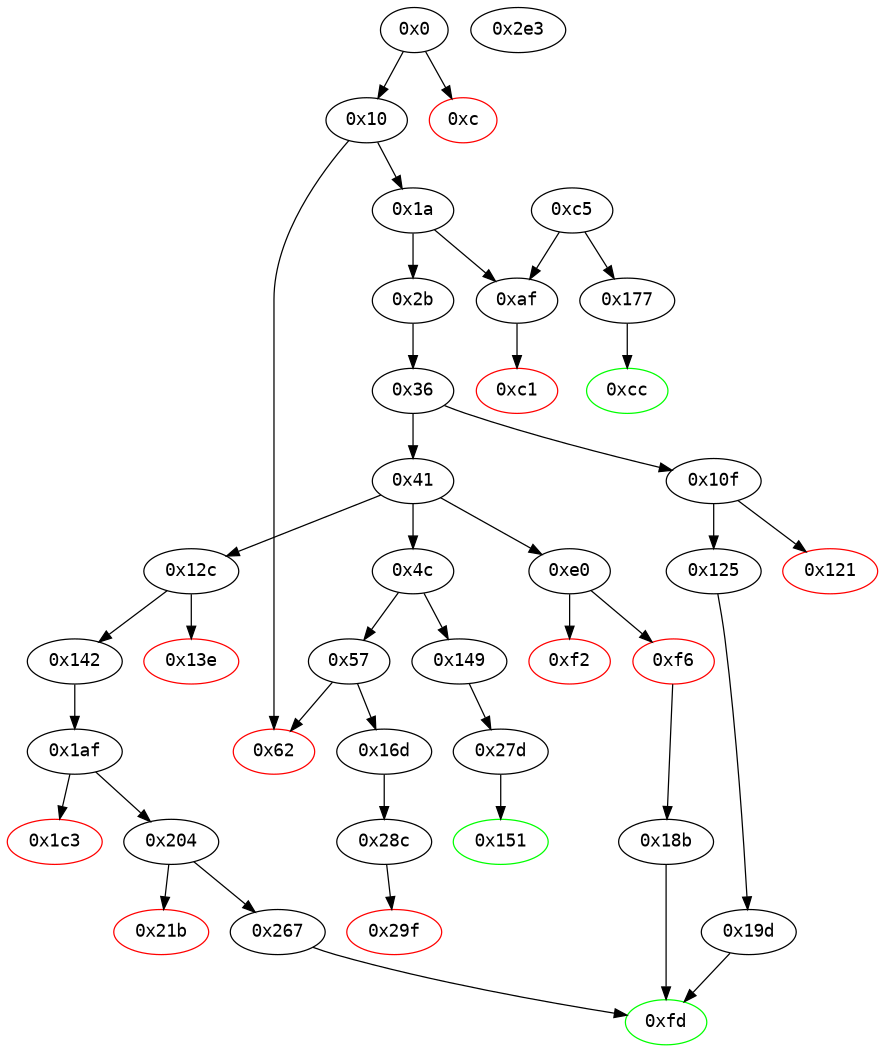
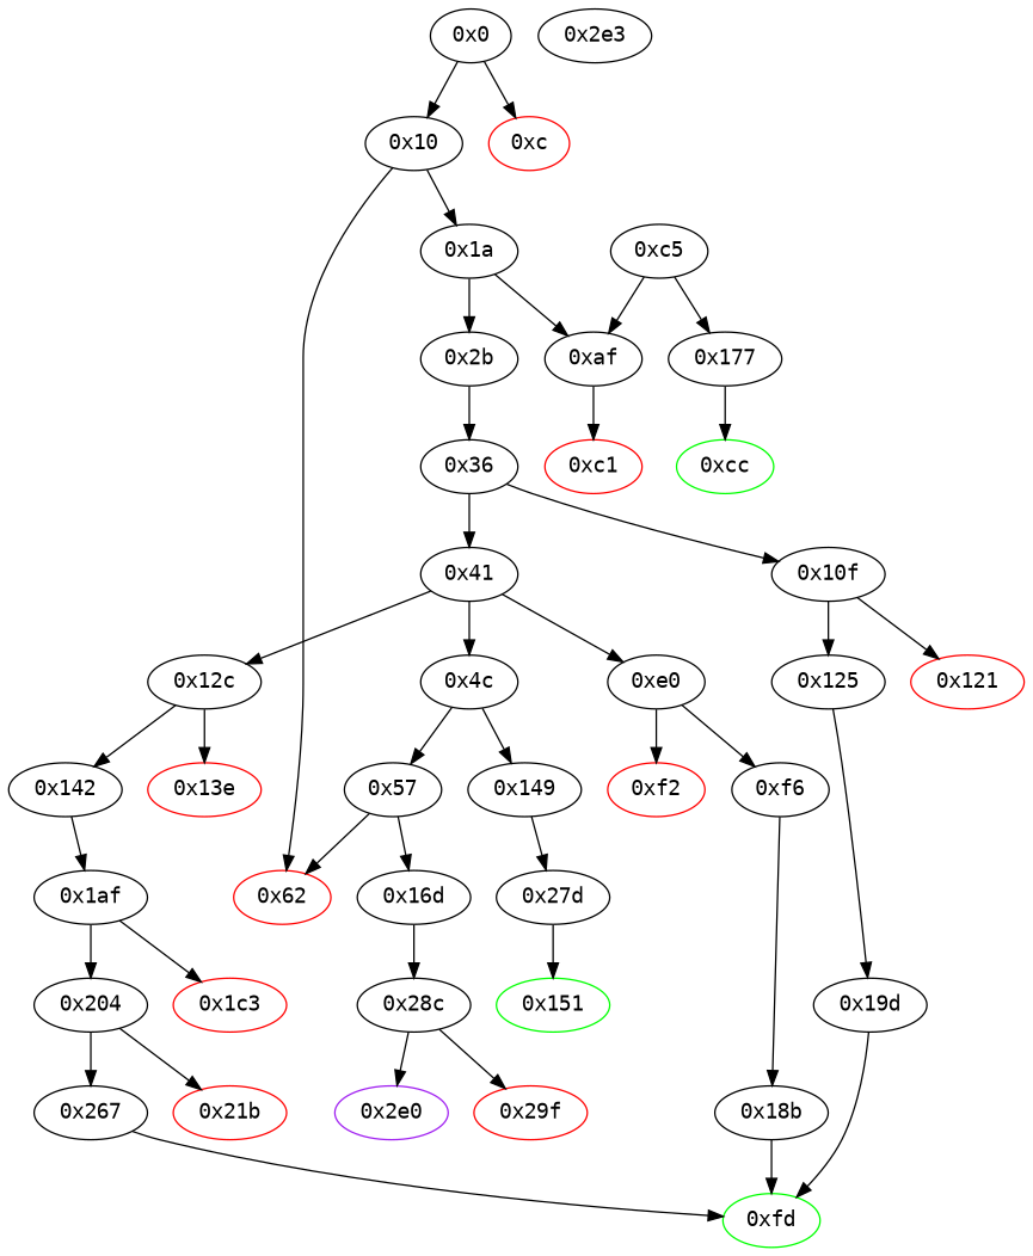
  strict digraph {
    fontname="DejaVu Sans Mono"
    node [fillcolor=white fontname="DejaVu Sans Mono" style=filled]
    edge [fontname="DejaVu Sans Mono"]
    "0xfd" [color=green]
    "0x19d"
-   "0xf6" [color=red]
+   "0xf6"
    "0x18b"
    "0x1c3" [color=red]
    "0x149"
    "0x27d"
    "0x151" [color=green]
+   "0x2e0" [color=purple]
    "0xe0"
    "0xf2" [color=red]
    "0x41"
    "0x12c"
    "0x4c"
    "0x13e" [color=red]
    "0x142"
    "0x57"
    "0x125"
    "0x10f"
    "0x121" [color=red]
    "0x29f" [color=red]
    "0x21b" [color=red]
    "0x28c"
    "0x267"
    "0x62" [color=red]
    "0xcc" [color=green]
    "0x177"
    "0x2e3"
    "0x1af"
    "0x1a"
    "0xaf"
    "0x2b"
    "0xc1" [color=red]
    "0x36"
    "0xc5"
    "0x204"
    "0xc" [color=red]
    "0x0"
    "0x10"
    "0x16d"
    "0x19d" -> "0xfd"
    "0xf6" -> "0x18b"
    "0x18b" -> "0xfd"
    "0x149" -> "0x27d"
    "0x27d" -> "0x151"
    "0xe0" -> "0xf6"
    "0xe0" -> "0xf2"
    "0x41" -> "0xe0"
    "0x41" -> "0x12c"
    "0x41" -> "0x4c"
    "0x12c" -> "0x13e"
    "0x12c" -> "0x142"
    "0x4c" -> "0x149"
    "0x4c" -> "0x57"
    "0x142" -> "0x1af"
    "0x57" -> "0x62"
    "0x57" -> "0x16d"
    "0x125" -> "0x19d"
    "0x10f" -> "0x125"
    "0x10f" -> "0x121"
+   "0x28c" -> "0x2e0"
    "0x28c" -> "0x29f"
    "0x267" -> "0xfd"
    "0x177" -> "0xcc"
    "0x1af" -> "0x1c3"
    "0x1af" -> "0x204"
    "0x1a" -> "0xaf"
    "0x1a" -> "0x2b"
    "0xaf" -> "0xc1"
    "0x2b" -> "0x36"
    "0x36" -> "0x41"
    "0x36" -> "0x10f"
    "0xc5" -> "0x177"
    "0xc5" -> "0xaf"
    "0x204" -> "0x21b"
    "0x204" -> "0x267"
    "0x0" -> "0xc"
    "0x0" -> "0x10"
    "0x10" -> "0x62"
    "0x10" -> "0x1a"
    "0x16d" -> "0x28c"
  }
